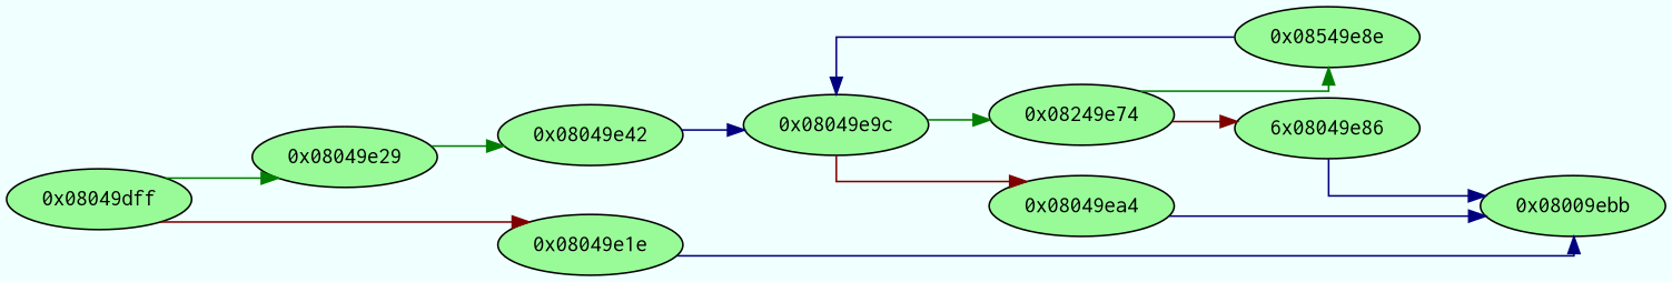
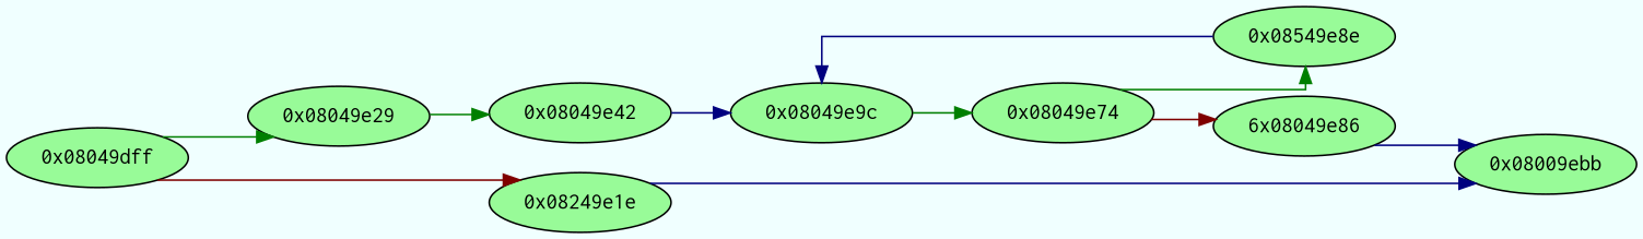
  digraph {
    bgcolor=azure
    fontname=Courier
    fontsize=8
    rankdir=LR
    splines=ortho
    node [color=black fillcolor=palegreen fontname=Courier style=filled]
    edge [arrowhead=normal color="#00007f"]
    n1 [label="0x08049dff"]
    n2 [label="0x08049e29"]
-   n3 [label="0x08049e1e"]
+   n3 [label="0x08249e1e"]
    n4 [label="0x08049e42"]
    n5 [label="0x08009ebb"]
    n6 [label="0x08049e9c"]
-   n7 [label="0x08249e74"]
-   n8 [label="0x08049ea4"]
+   n7 [label="0x08049e74"]
    n9 [label="0x08549e8e"]
    n10 [label="6x08049e86"]
    n1 -> n2 [color="#007f00"]
    n1 -> n3 [color="#7f0000"]
    n2 -> n4 [color="#007f00"]
    n3 -> n5
    n4 -> n6
    n6 -> n7 [color="#007f00"]
-   n6 -> n8 [color="#7f0000"]
    n7 -> n9 [color="#007f00"]
    n7 -> n10 [color="#7f0000"]
-   n8 -> n5
    n9 -> n6
    n10 -> n5
  }
